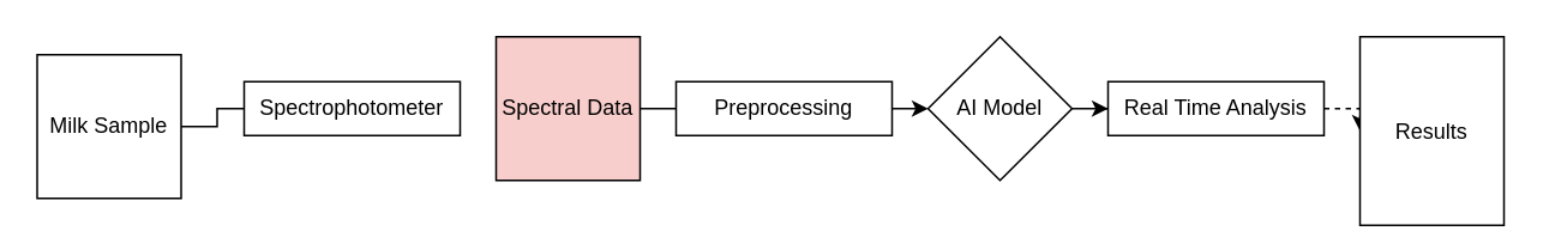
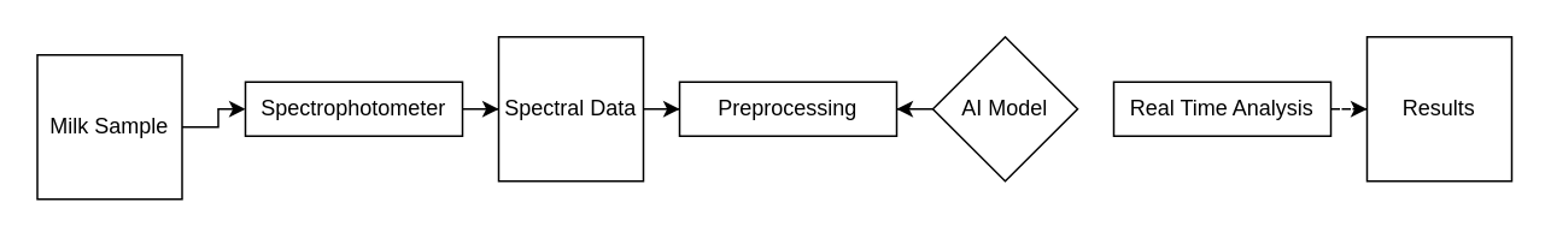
  <mxCell id="0" />
  <mxCell id="1" parent="0" />
+ <mxCell id="2" style="edgeStyle=orthogonalEdgeStyle;rounded=0;orthogonalLoop=1;jettySize=auto;html=1;exitX=1;exitY=0.5;exitDx=0;exitDy=0;" edge="1" parent="1" source="10" target="5"><mxGeometry relative="1" as="geometry"><mxPoint x="155" y="59.966" as="sourcePoint" /></mxGeometry></mxCell>
  <mxCell id="3" value="Milk Sample" style="whiteSpace=wrap;html=1;aspect=fixed;" vertex="1" parent="1"><mxGeometry x="20" y="30" width="80" height="80" as="geometry" /></mxCell>
- <mxCell id="4" style="edgeStyle=orthogonalEdgeStyle;rounded=0;orthogonalLoop=1;jettySize=auto;html=1;entryX=0;entryY=0.5;entryDx=0;entryDy=0;" edge="1" parent="1" source="5" target="7"><mxGeometry relative="1" as="geometry" /></mxCell>
- <mxCell id="5" value="Spectral Data" style="whiteSpace=wrap;html=1;aspect=fixed;fillColor=#f8cecc;" vertex="1" parent="1"><mxGeometry x="275" y="20" width="80" height="80" as="geometry" /></mxCell>
+ <mxCell id="4" style="edgeStyle=orthogonalEdgeStyle;rounded=0;orthogonalLoop=1;jettySize=auto;html=1;" edge="1" parent="1" source="5" target="11"><mxGeometry relative="1" as="geometry" /></mxCell>
+ <mxCell id="5" value="Spectral Data" style="whiteSpace=wrap;html=1;aspect=fixed;" vertex="1" parent="1"><mxGeometry x="275" y="20" width="80" height="80" as="geometry" /></mxCell>
  <mxCell id="6" style="edgeStyle=orthogonalEdgeStyle;rounded=0;orthogonalLoop=1;jettySize=auto;html=1;dashed=1;" edge="1" parent="1" source="13" target="8"><mxGeometry relative="1" as="geometry" /></mxCell>
  <mxCell id="7" value="AI Model" style="rhombus;whiteSpace=wrap;html=1;aspect=fixed;" vertex="1" parent="1"><mxGeometry x="515" y="20" width="80" height="80" as="geometry" /></mxCell>
- <mxCell id="8" value="Results" style="whiteSpace=wrap;html=1;aspect=fixed;" vertex="1" parent="1"><mxGeometry x="755" y="20" width="80" height="105" as="geometry" /></mxCell>
- <mxCell id="9" value="" style="edgeStyle=orthogonalEdgeStyle;rounded=0;orthogonalLoop=1;jettySize=auto;html=1;exitX=1;exitY=0.5;exitDx=0;exitDy=0;endArrow=none;" edge="1" parent="1" source="3" target="10"><mxGeometry relative="1" as="geometry"><mxPoint x="115" y="60" as="sourcePoint" /><mxPoint x="275" y="60" as="targetPoint" /></mxGeometry></mxCell>
+ <mxCell id="8" value="Results" style="whiteSpace=wrap;html=1;aspect=fixed;" vertex="1" parent="1"><mxGeometry x="755" y="20" width="80" height="80" as="geometry" /></mxCell>
+ <mxCell id="9" value="" style="edgeStyle=orthogonalEdgeStyle;rounded=0;orthogonalLoop=1;jettySize=auto;html=1;exitX=1;exitY=0.5;exitDx=0;exitDy=0;" edge="1" parent="1" source="3" target="10"><mxGeometry relative="1" as="geometry"><mxPoint x="115" y="60" as="sourcePoint" /><mxPoint x="275" y="60" as="targetPoint" /></mxGeometry></mxCell>
  <mxCell id="10" value="Spectrophotometer" style="rounded=0;whiteSpace=wrap;html=1;" vertex="1" parent="1"><mxGeometry x="135" y="45" width="120" height="30" as="geometry" /></mxCell>
  <mxCell id="11" value="Preprocessing" style="rounded=0;whiteSpace=wrap;html=1;" vertex="1" parent="1"><mxGeometry x="375" y="45" width="120" height="30" as="geometry" /></mxCell>
- <mxCell id="12" value="" style="edgeStyle=orthogonalEdgeStyle;rounded=0;orthogonalLoop=1;jettySize=auto;html=1;" edge="1" parent="1" source="7" target="13"><mxGeometry relative="1" as="geometry"><mxPoint x="595" y="60" as="sourcePoint" /><mxPoint x="765" y="60" as="targetPoint" /></mxGeometry></mxCell>
+ <mxCell id="12" value="" style="edgeStyle=orthogonalEdgeStyle;rounded=0;orthogonalLoop=1;jettySize=auto;html=1;" edge="1" parent="1" source="7" target="11"><mxGeometry relative="1" as="geometry"><mxPoint x="595" y="60" as="sourcePoint" /><mxPoint x="765" y="60" as="targetPoint" /></mxGeometry></mxCell>
  <mxCell id="13" value="Real Time Analysis" style="rounded=0;whiteSpace=wrap;html=1;" vertex="1" parent="1"><mxGeometry x="615" y="45" width="120" height="30" as="geometry" /></mxCell>
